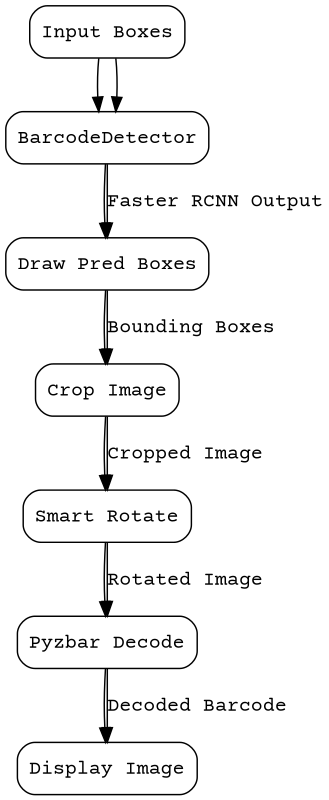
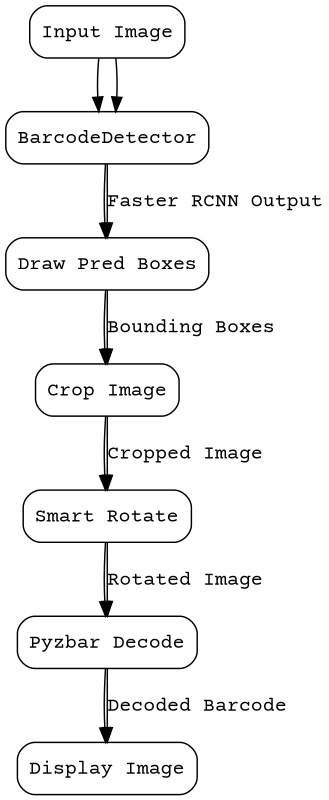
  digraph {
    fontname="Courier Prime"
    node [fontname="Courier Prime" shape=box style=rounded]
    edge [fontname="Courier Prime"]
-   n1 [label="Input Boxes"]
+   n1 [label="Input Image"]
    n2 [label=BarcodeDetector]
    n3 [label="Draw Pred Boxes"]
    n4 [label="Crop Image"]
    n5 [label="Smart Rotate"]
    n6 [label="Pyzbar Decode"]
    n7 [label="Display Image"]
    n1 -> n2
    n1 -> n2
    n2 -> n3
    n2 -> n3 [label="Faster RCNN Output"]
    n3 -> n4
    n3 -> n4 [label="Bounding Boxes"]
    n4 -> n5
    n4 -> n5 [label="Cropped Image"]
    n5 -> n6
    n5 -> n6 [label="Rotated Image"]
    n6 -> n7
    n6 -> n7 [label="Decoded Barcode"]
  }
